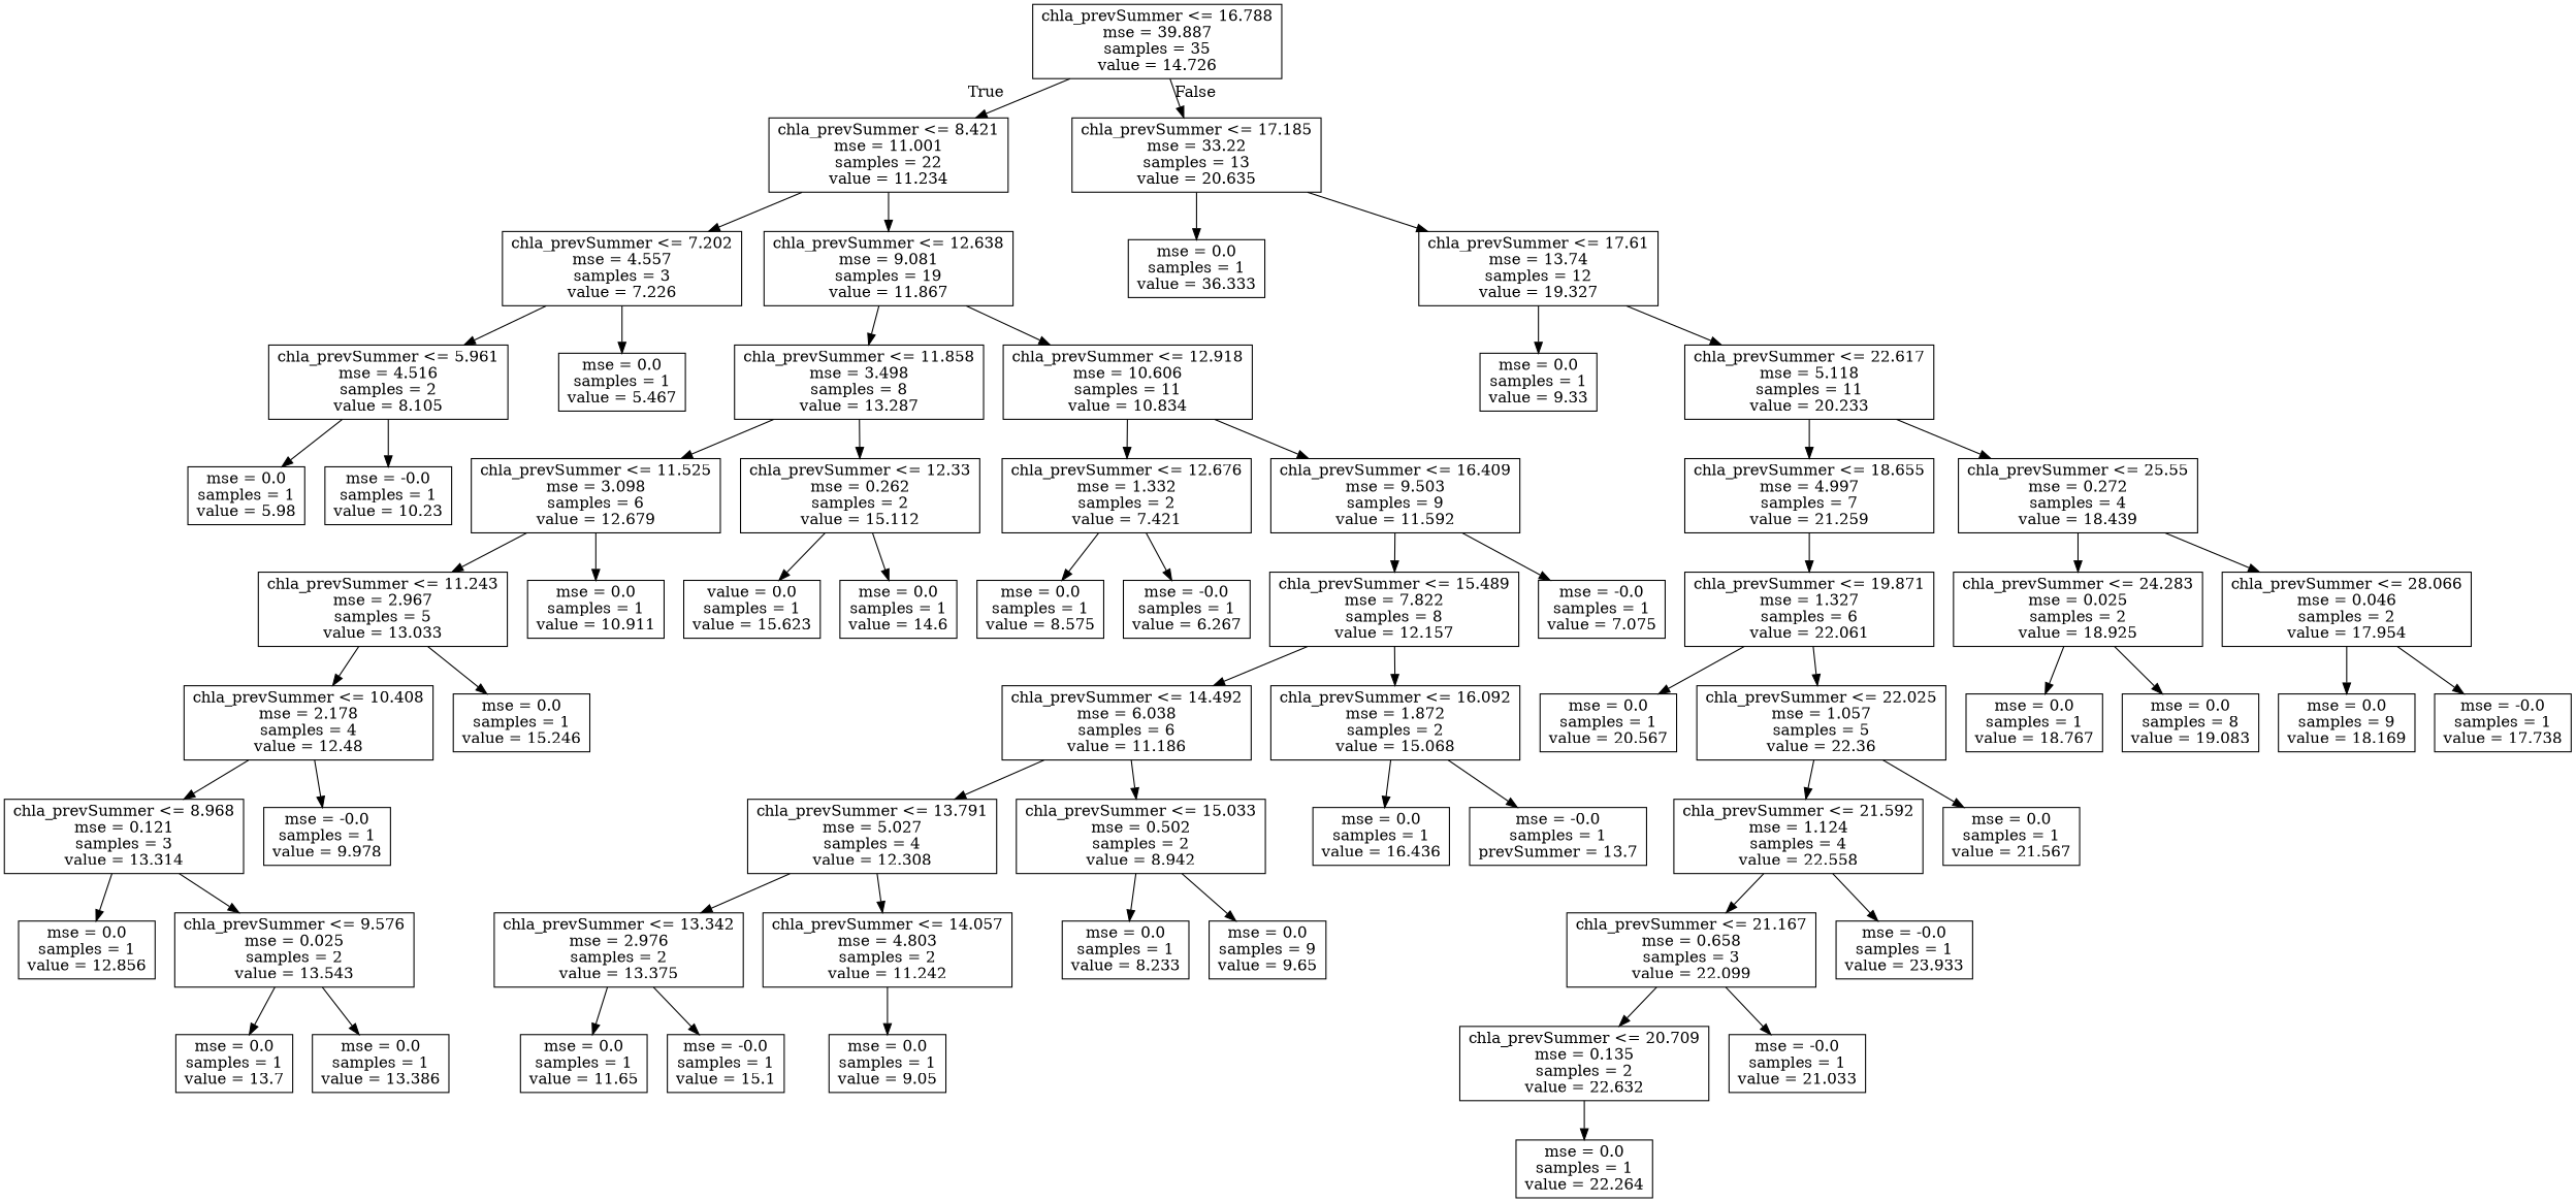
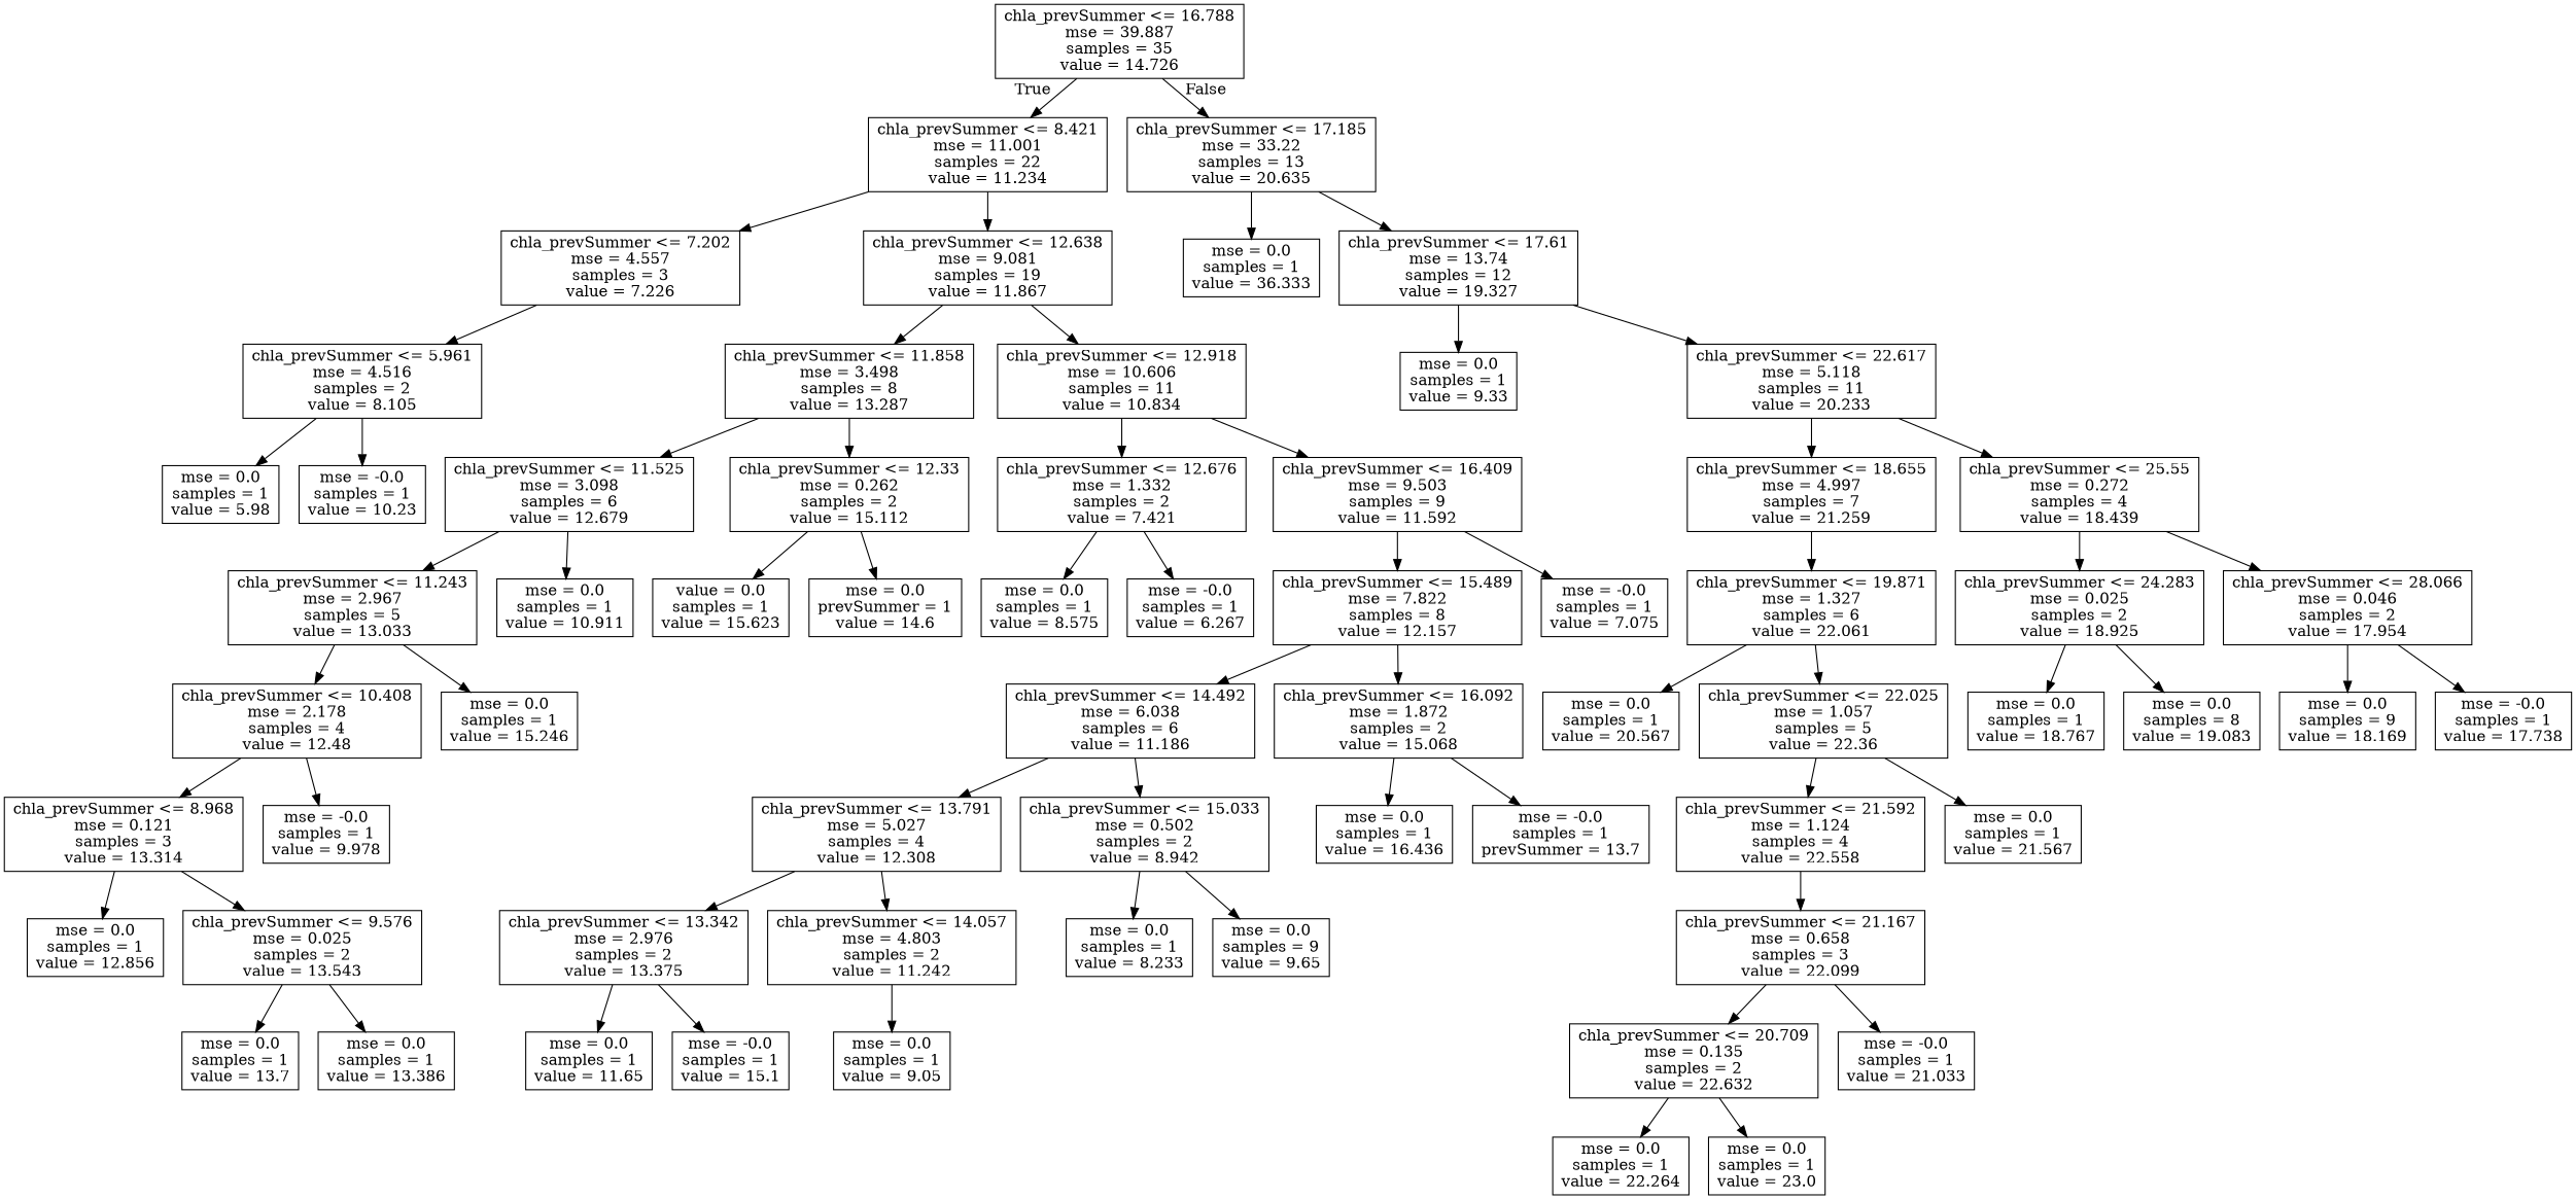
  digraph {
    node [shape=box]
    n1 [label="chla_prevSummer <= 16.788\nmse = 39.887\nsamples = 35\nvalue = 14.726"]
    n2 [label="chla_prevSummer <= 8.421\nmse = 11.001\nsamples = 22\nvalue = 11.234"]
    n3 [label="chla_prevSummer <= 17.185\nmse = 33.22\nsamples = 13\nvalue = 20.635"]
    n4 [label="chla_prevSummer <= 7.202\nmse = 4.557\nsamples = 3\nvalue = 7.226"]
    n5 [label="chla_prevSummer <= 12.638\nmse = 9.081\nsamples = 19\nvalue = 11.867"]
    n6 [label="mse = 0.0\nsamples = 1\nvalue = 36.333"]
    n7 [label="chla_prevSummer <= 17.61\nmse = 13.74\nsamples = 12\nvalue = 19.327"]
    n8 [label="chla_prevSummer <= 5.961\nmse = 4.516\nsamples = 2\nvalue = 8.105"]
-   n9 [label="mse = 0.0\nsamples = 1\nvalue = 5.467"]
    n10 [label="chla_prevSummer <= 11.858\nmse = 3.498\nsamples = 8\nvalue = 13.287"]
    n11 [label="chla_prevSummer <= 12.918\nmse = 10.606\nsamples = 11\nvalue = 10.834"]
    n12 [label="mse = 0.0\nsamples = 1\nvalue = 5.98"]
    n13 [label="mse = -0.0\nsamples = 1\nvalue = 10.23"]
    n14 [label="chla_prevSummer <= 11.525\nmse = 3.098\nsamples = 6\nvalue = 12.679"]
    n15 [label="chla_prevSummer <= 12.33\nmse = 0.262\nsamples = 2\nvalue = 15.112"]
    n16 [label="chla_prevSummer <= 12.676\nmse = 1.332\nsamples = 2\nvalue = 7.421"]
    n17 [label="chla_prevSummer <= 16.409\nmse = 9.503\nsamples = 9\nvalue = 11.592"]
    n18 [label="chla_prevSummer <= 11.243\nmse = 2.967\nsamples = 5\nvalue = 13.033"]
    n19 [label="mse = 0.0\nsamples = 1\nvalue = 10.911"]
    n20 [label="value = 0.0\nsamples = 1\nvalue = 15.623"]
-   n21 [label="mse = 0.0\nsamples = 1\nvalue = 14.6"]
+   n21 [label="mse = 0.0\nprevSummer = 1\nvalue = 14.6"]
    n22 [label="chla_prevSummer <= 10.408\nmse = 2.178\nsamples = 4\nvalue = 12.48"]
    n23 [label="mse = 0.0\nsamples = 1\nvalue = 15.246"]
    n24 [label="chla_prevSummer <= 8.968\nmse = 0.121\nsamples = 3\nvalue = 13.314"]
    n25 [label="mse = -0.0\nsamples = 1\nvalue = 9.978"]
    n26 [label="mse = 0.0\nsamples = 1\nvalue = 12.856"]
    n27 [label="chla_prevSummer <= 9.576\nmse = 0.025\nsamples = 2\nvalue = 13.543"]
    n28 [label="mse = 0.0\nsamples = 1\nvalue = 13.7"]
    n29 [label="mse = 0.0\nsamples = 1\nvalue = 13.386"]
    n30 [label="mse = 0.0\nsamples = 1\nvalue = 8.575"]
    n31 [label="mse = -0.0\nsamples = 1\nvalue = 6.267"]
    n32 [label="chla_prevSummer <= 15.489\nmse = 7.822\nsamples = 8\nvalue = 12.157"]
    n33 [label="mse = -0.0\nsamples = 1\nvalue = 7.075"]
    n34 [label="chla_prevSummer <= 14.492\nmse = 6.038\nsamples = 6\nvalue = 11.186"]
    n35 [label="chla_prevSummer <= 16.092\nmse = 1.872\nsamples = 2\nvalue = 15.068"]
    n36 [label="chla_prevSummer <= 13.791\nmse = 5.027\nsamples = 4\nvalue = 12.308"]
    n37 [label="chla_prevSummer <= 15.033\nmse = 0.502\nsamples = 2\nvalue = 8.942"]
    n38 [label="mse = 0.0\nsamples = 1\nvalue = 16.436"]
    n39 [label="mse = -0.0\nsamples = 1\nprevSummer = 13.7"]
    n40 [label="chla_prevSummer <= 13.342\nmse = 2.976\nsamples = 2\nvalue = 13.375"]
    n41 [label="chla_prevSummer <= 14.057\nmse = 4.803\nsamples = 2\nvalue = 11.242"]
    n42 [label="mse = 0.0\nsamples = 1\nvalue = 8.233"]
    n43 [label="mse = 0.0\nsamples = 9\nvalue = 9.65"]
    n44 [label="mse = 0.0\nsamples = 1\nvalue = 11.65"]
    n45 [label="mse = -0.0\nsamples = 1\nvalue = 15.1"]
    n46 [label="mse = 0.0\nsamples = 1\nvalue = 9.05"]
    n47 [label="mse = 0.0\nsamples = 1\nvalue = 9.33"]
    n48 [label="chla_prevSummer <= 22.617\nmse = 5.118\nsamples = 11\nvalue = 20.233"]
    n49 [label="chla_prevSummer <= 18.655\nmse = 4.997\nsamples = 7\nvalue = 21.259"]
    n50 [label="chla_prevSummer <= 25.55\nmse = 0.272\nsamples = 4\nvalue = 18.439"]
    n51 [label="chla_prevSummer <= 19.871\nmse = 1.327\nsamples = 6\nvalue = 22.061"]
    n52 [label="chla_prevSummer <= 24.283\nmse = 0.025\nsamples = 2\nvalue = 18.925"]
    n53 [label="chla_prevSummer <= 28.066\nmse = 0.046\nsamples = 2\nvalue = 17.954"]
    n54 [label="mse = 0.0\nsamples = 1\nvalue = 20.567"]
    n55 [label="chla_prevSummer <= 22.025\nmse = 1.057\nsamples = 5\nvalue = 22.36"]
    n56 [label="chla_prevSummer <= 21.592\nmse = 1.124\nsamples = 4\nvalue = 22.558"]
    n57 [label="mse = 0.0\nsamples = 1\nvalue = 21.567"]
    n58 [label="chla_prevSummer <= 21.167\nmse = 0.658\nsamples = 3\nvalue = 22.099"]
-   n59 [label="mse = -0.0\nsamples = 1\nvalue = 23.933"]
    n60 [label="chla_prevSummer <= 20.709\nmse = 0.135\nsamples = 2\nvalue = 22.632"]
    n61 [label="mse = -0.0\nsamples = 1\nvalue = 21.033"]
    n62 [label="mse = 0.0\nsamples = 1\nvalue = 22.264"]
+   n63 [label="mse = 0.0\nsamples = 1\nvalue = 23.0"]
    n64 [label="mse = 0.0\nsamples = 1\nvalue = 18.767"]
    n65 [label="mse = 0.0\nsamples = 8\nvalue = 19.083"]
    n66 [label="mse = 0.0\nsamples = 9\nvalue = 18.169"]
    n67 [label="mse = -0.0\nsamples = 1\nvalue = 17.738"]
    n1 -> n2 [headlabel=True labelangle=45 labeldistance=2.5]
    n1 -> n3 [headlabel=False labelangle=-45 labeldistance=2.5]
    n2 -> n4
    n2 -> n5
    n3 -> n6
    n3 -> n7
    n4 -> n8
-   n4 -> n9
    n5 -> n10
    n5 -> n11
    n7 -> n47
    n7 -> n48
    n8 -> n12
    n8 -> n13
    n10 -> n14
    n10 -> n15
    n11 -> n16
    n11 -> n17
    n14 -> n18
    n14 -> n19
    n15 -> n20
    n15 -> n21
    n16 -> n30
    n16 -> n31
    n17 -> n32
    n17 -> n33
    n18 -> n22
    n18 -> n23
    n22 -> n24
    n22 -> n25
    n24 -> n26
    n24 -> n27
    n27 -> n28
    n27 -> n29
    n32 -> n34
    n32 -> n35
    n34 -> n36
    n34 -> n37
    n35 -> n38
    n35 -> n39
    n36 -> n40
    n36 -> n41
    n37 -> n42
    n37 -> n43
    n40 -> n44
    n40 -> n45
    n41 -> n46
    n48 -> n49
    n48 -> n50
    n49 -> n51
    n50 -> n52
    n50 -> n53
    n51 -> n54
    n51 -> n55
    n52 -> n64
    n52 -> n65
    n53 -> n66
    n53 -> n67
    n55 -> n56
    n55 -> n57
    n56 -> n58
-   n56 -> n59
    n58 -> n60
    n58 -> n61
    n60 -> n62
+   n60 -> n63
  }
